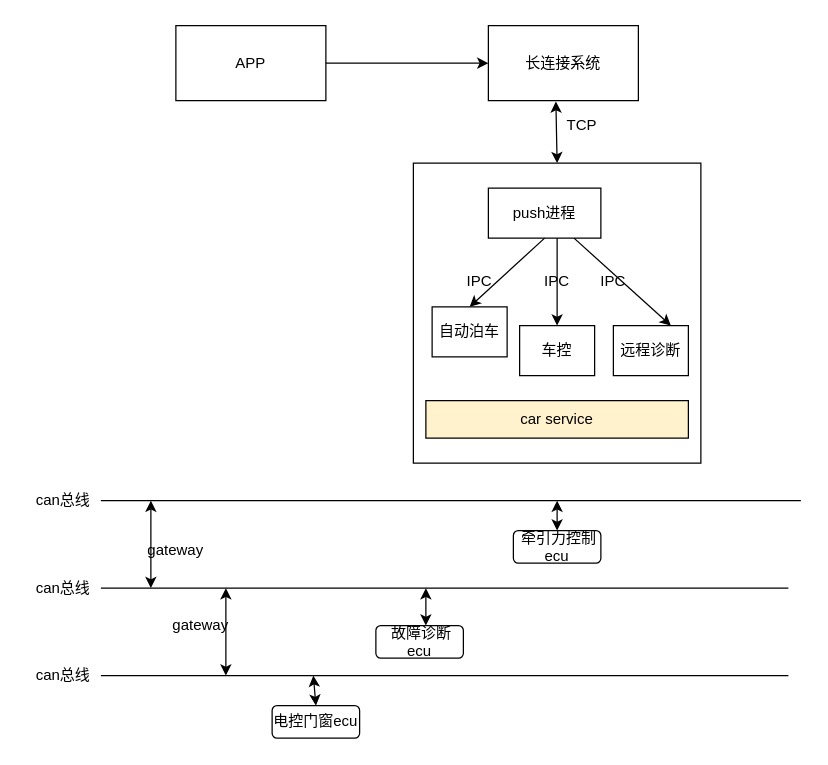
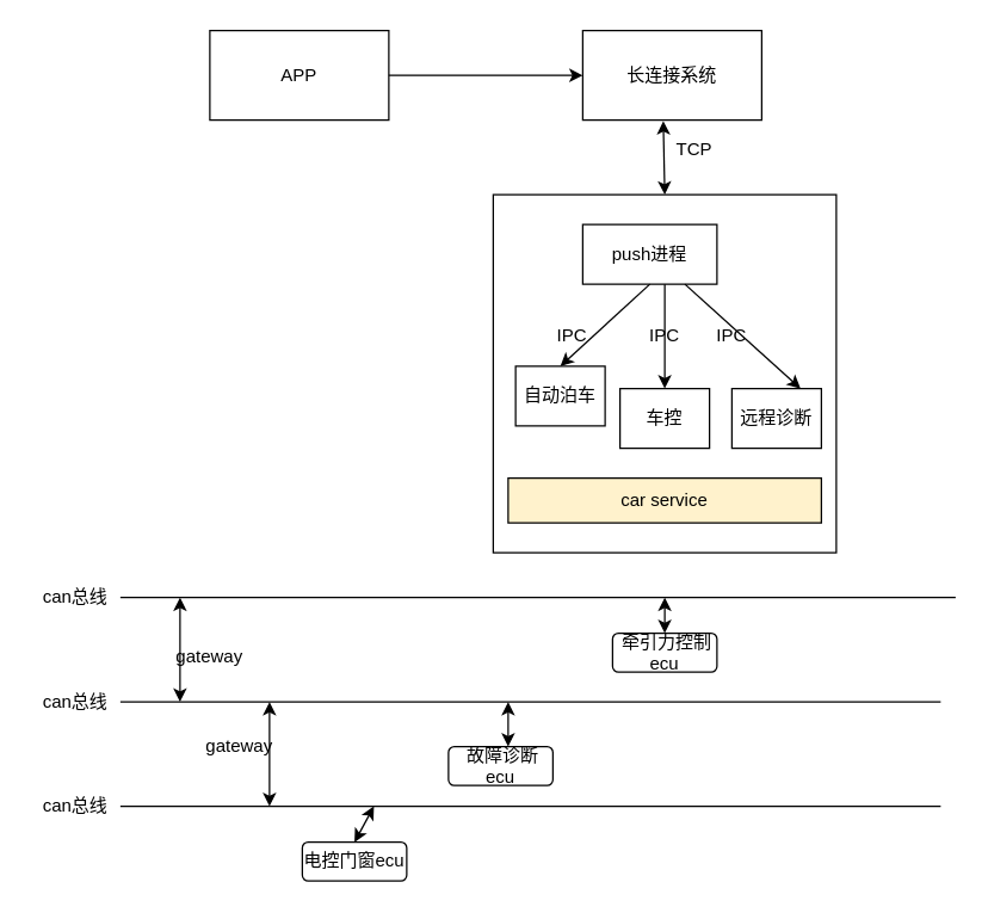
  <mxCell id="0" />
  <mxCell id="1" parent="0" />
  <mxCell id="2" value="" style="rounded=0;whiteSpace=wrap;html=1;" vertex="1" parent="1"><mxGeometry x="330" y="130" width="230" height="240" as="geometry" /></mxCell>
  <mxCell id="3" value="自动泊车" style="rounded=0;whiteSpace=wrap;html=1;" vertex="1" parent="1"><mxGeometry x="345" y="245" width="60" height="40" as="geometry" /></mxCell>
  <mxCell id="4" value="车机" style="text;html=1;strokeColor=none;fillColor=none;align=center;verticalAlign=middle;whiteSpace=wrap;rounded=0;" vertex="1" parent="1"><mxGeometry x="415" y="170" width="40" height="20" as="geometry" /></mxCell>
  <mxCell id="5" value="push进程" style="rounded=0;whiteSpace=wrap;html=1;" vertex="1" parent="1"><mxGeometry x="390" y="150" width="90" height="40" as="geometry" /></mxCell>
  <mxCell id="6" value="车控" style="rounded=0;whiteSpace=wrap;html=1;" vertex="1" parent="1"><mxGeometry x="415" y="260" width="60" height="40" as="geometry" /></mxCell>
  <mxCell id="7" style="edgeStyle=orthogonalEdgeStyle;rounded=0;orthogonalLoop=1;jettySize=auto;html=1;exitX=0.5;exitY=1;exitDx=0;exitDy=0;" edge="1" parent="1" source="6" target="6"><mxGeometry relative="1" as="geometry" /></mxCell>
  <mxCell id="8" value="远程诊断" style="rounded=0;whiteSpace=wrap;html=1;" vertex="1" parent="1"><mxGeometry x="490" y="260" width="60" height="40" as="geometry" /></mxCell>
  <mxCell id="9" value="car service" style="rounded=0;whiteSpace=wrap;html=1;fillColor=#fff2cc;" vertex="1" parent="1"><mxGeometry x="340" y="320" width="210" height="30" as="geometry" /></mxCell>
  <mxCell id="10" value="" style="endArrow=none;html=1;" edge="1" parent="1"><mxGeometry width="50" height="50" relative="1" as="geometry"><mxPoint x="80" y="400" as="sourcePoint" /><mxPoint x="640" y="400" as="targetPoint" /></mxGeometry></mxCell>
  <mxCell id="11" value="" style="endArrow=none;html=1;" edge="1" parent="1"><mxGeometry width="50" height="50" relative="1" as="geometry"><mxPoint x="80" y="470" as="sourcePoint" /><mxPoint x="630" y="470" as="targetPoint" /></mxGeometry></mxCell>
  <mxCell id="12" value="" style="endArrow=none;html=1;" edge="1" parent="1"><mxGeometry width="50" height="50" relative="1" as="geometry"><mxPoint x="80" y="540" as="sourcePoint" /><mxPoint x="630" y="540" as="targetPoint" /></mxGeometry></mxCell>
  <mxCell id="13" value="" style="endArrow=classic;startArrow=classic;html=1;" edge="1" parent="1"><mxGeometry width="50" height="50" relative="1" as="geometry"><mxPoint x="120" y="470" as="sourcePoint" /><mxPoint x="120" y="400" as="targetPoint" /></mxGeometry></mxCell>
  <mxCell id="14" value="" style="endArrow=classic;startArrow=classic;html=1;" edge="1" parent="1"><mxGeometry width="50" height="50" relative="1" as="geometry"><mxPoint x="180" y="540" as="sourcePoint" /><mxPoint x="180" y="470" as="targetPoint" /></mxGeometry></mxCell>
  <mxCell id="15" value="gateway" style="text;html=1;strokeColor=none;fillColor=none;align=center;verticalAlign=middle;whiteSpace=wrap;rounded=0;" vertex="1" parent="1"><mxGeometry x="120" y="430" width="40" height="20" as="geometry" /></mxCell>
  <mxCell id="16" value="gateway" style="text;html=1;strokeColor=none;fillColor=none;align=center;verticalAlign=middle;whiteSpace=wrap;rounded=0;" vertex="1" parent="1"><mxGeometry x="140" y="490" width="40" height="20" as="geometry" /></mxCell>
  <mxCell id="17" value="can总线" style="text;html=1;strokeColor=none;fillColor=none;align=center;verticalAlign=middle;whiteSpace=wrap;rounded=0;" vertex="1" parent="1"><mxGeometry x="20" y="390" width="60" height="20" as="geometry" /></mxCell>
  <mxCell id="18" value="can总线" style="text;html=1;strokeColor=none;fillColor=none;align=center;verticalAlign=middle;whiteSpace=wrap;rounded=0;" vertex="1" parent="1"><mxGeometry x="20" y="460" width="60" height="20" as="geometry" /></mxCell>
  <mxCell id="19" value="can总线" style="text;html=1;strokeColor=none;fillColor=none;align=center;verticalAlign=middle;whiteSpace=wrap;rounded=0;" vertex="1" parent="1"><mxGeometry x="20" y="530" width="60" height="20" as="geometry" /></mxCell>
- <mxCell id="20" value="电控门窗ecu" style="rounded=1;whiteSpace=wrap;html=1;" vertex="1" parent="1"><mxGeometry x="217" y="564" width="70" height="26" as="geometry" /></mxCell>
+ <mxCell id="20" value="电控门窗ecu" style="rounded=1;whiteSpace=wrap;html=1;" vertex="1" parent="1"><mxGeometry x="202" y="564" width="70" height="26" as="geometry" /></mxCell>
  <mxCell id="21" value="&amp;nbsp;故障诊断ecu" style="rounded=1;whiteSpace=wrap;html=1;" vertex="1" parent="1"><mxGeometry x="300" y="500" width="70" height="26" as="geometry" /></mxCell>
  <mxCell id="22" value="&amp;nbsp;牵引力控制ecu" style="rounded=1;whiteSpace=wrap;html=1;" vertex="1" parent="1"><mxGeometry x="410" y="424" width="70" height="26" as="geometry" /></mxCell>
  <mxCell id="23" value="" style="endArrow=classic;startArrow=classic;html=1;exitX=0.5;exitY=0;exitDx=0;exitDy=0;" edge="1" parent="1" source="22"><mxGeometry width="50" height="50" relative="1" as="geometry"><mxPoint x="20" y="660" as="sourcePoint" /><mxPoint x="445" y="400" as="targetPoint" /></mxGeometry></mxCell>
  <mxCell id="24" value="" style="endArrow=classic;startArrow=classic;html=1;" edge="1" parent="1"><mxGeometry width="50" height="50" relative="1" as="geometry"><mxPoint x="340" y="500" as="sourcePoint" /><mxPoint x="340" y="470" as="targetPoint" /></mxGeometry></mxCell>
  <mxCell id="25" value="" style="endArrow=classic;startArrow=classic;html=1;exitX=0.5;exitY=0;exitDx=0;exitDy=0;" edge="1" parent="1" source="20"><mxGeometry width="50" height="50" relative="1" as="geometry"><mxPoint x="20" y="660" as="sourcePoint" /><mxPoint x="250" y="540" as="targetPoint" /></mxGeometry></mxCell>
  <mxCell id="26" value="" style="endArrow=classic;html=1;exitX=0.5;exitY=1;exitDx=0;exitDy=0;entryX=0.5;entryY=0;entryDx=0;entryDy=0;" edge="1" parent="1" source="5" target="3"><mxGeometry width="50" height="50" relative="1" as="geometry"><mxPoint x="20" y="660" as="sourcePoint" /><mxPoint x="70" y="610" as="targetPoint" /></mxGeometry></mxCell>
  <mxCell id="27" value="" style="endArrow=classic;html=1;entryX=0.75;entryY=0;entryDx=0;entryDy=0;exitX=0.75;exitY=1;exitDx=0;exitDy=0;" edge="1" parent="1"><mxGeometry width="50" height="50" relative="1" as="geometry"><mxPoint x="458.5" y="190" as="sourcePoint" /><mxPoint x="536" y="260" as="targetPoint" /></mxGeometry></mxCell>
  <mxCell id="28" value="IPC" style="text;html=1;strokeColor=none;fillColor=none;align=center;verticalAlign=middle;whiteSpace=wrap;rounded=0;" vertex="1" parent="1"><mxGeometry x="363" y="215" width="40" height="20" as="geometry" /></mxCell>
  <mxCell id="29" value="IPC" style="text;html=1;strokeColor=none;fillColor=none;align=center;verticalAlign=middle;whiteSpace=wrap;rounded=0;" vertex="1" parent="1"><mxGeometry x="470" y="215" width="40" height="20" as="geometry" /></mxCell>
  <mxCell id="30" value="" style="endArrow=classic;html=1;exitX=0.75;exitY=1;exitDx=0;exitDy=0;" edge="1" parent="1" source="4" target="6"><mxGeometry width="50" height="50" relative="1" as="geometry"><mxPoint x="300" y="260" as="sourcePoint" /><mxPoint x="240" y="340" as="targetPoint" /></mxGeometry></mxCell>
  <mxCell id="31" value="IPC" style="text;html=1;strokeColor=none;fillColor=none;align=center;verticalAlign=middle;whiteSpace=wrap;rounded=0;" vertex="1" parent="1"><mxGeometry x="425" y="215" width="40" height="20" as="geometry" /></mxCell>
  <mxCell id="32" value="长连接系统" style="rounded=0;whiteSpace=wrap;html=1;" vertex="1" parent="1"><mxGeometry x="390" y="20" width="120" height="60" as="geometry" /></mxCell>
  <mxCell id="33" value="APP" style="rounded=0;whiteSpace=wrap;html=1;" vertex="1" parent="1"><mxGeometry x="140" y="20" width="120" height="60" as="geometry" /></mxCell>
  <mxCell id="34" value="" style="endArrow=classic;html=1;entryX=0;entryY=0.5;entryDx=0;entryDy=0;exitX=1;exitY=0.5;exitDx=0;exitDy=0;" edge="1" parent="1" source="33" target="32"><mxGeometry width="50" height="50" relative="1" as="geometry"><mxPoint x="60" y="360" as="sourcePoint" /><mxPoint x="150" y="280" as="targetPoint" /></mxGeometry></mxCell>
  <mxCell id="35" value="" style="endArrow=classic;startArrow=classic;html=1;entryX=0.45;entryY=1.011;entryDx=0;entryDy=0;entryPerimeter=0;exitX=0.5;exitY=0;exitDx=0;exitDy=0;" edge="1" parent="1" source="2" target="32"><mxGeometry width="50" height="50" relative="1" as="geometry"><mxPoint x="170" y="320" as="sourcePoint" /><mxPoint x="280" y="280" as="targetPoint" /></mxGeometry></mxCell>
  <mxCell id="36" value="TCP" style="text;html=1;strokeColor=none;fillColor=none;align=center;verticalAlign=middle;whiteSpace=wrap;rounded=0;" vertex="1" parent="1"><mxGeometry x="445" y="90" width="40" height="20" as="geometry" /></mxCell>
